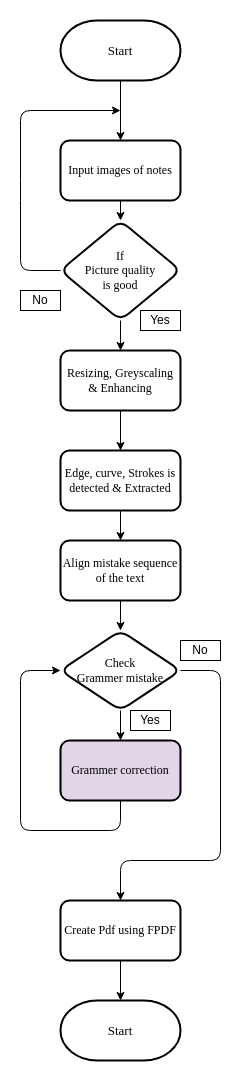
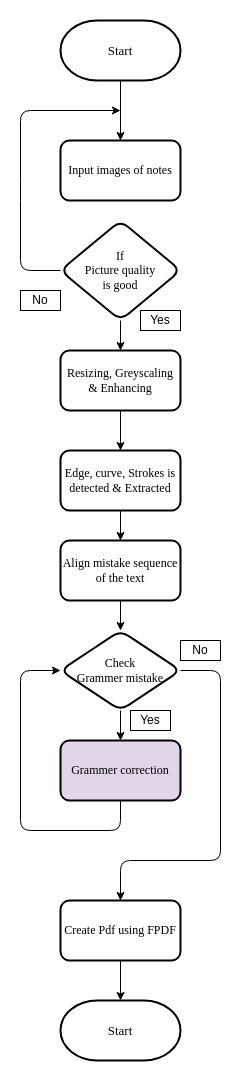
  <mxCell id="0" />
  <mxCell id="1" parent="0" />
  <mxCell id="2" value="" style="edgeStyle=none;html=1;fontFamily=Times New Roman;fontSize=13;" edge="1" parent="1" source="3" target="5"><mxGeometry relative="1" as="geometry" /></mxCell>
  <mxCell id="3" value="&lt;font style=&quot;font-size: 13px;&quot;&gt;Start&lt;/font&gt;" style="strokeWidth=2;html=1;shape=mxgraph.flowchart.terminator;whiteSpace=wrap;fontFamily=Times New Roman;fontSize=12;" vertex="1" parent="1"><mxGeometry x="60" y="20" width="120" height="60" as="geometry" /></mxCell>
- <mxCell id="4" value="" style="edgeStyle=none;html=1;fontFamily=Times New Roman;fontSize=13;" edge="1" parent="1" source="5" target="8"><mxGeometry relative="1" as="geometry" /></mxCell>
  <mxCell id="5" value="Input images of notes" style="rounded=1;whiteSpace=wrap;html=1;fontFamily=Times New Roman;strokeWidth=2;" vertex="1" parent="1"><mxGeometry x="60" y="140" width="120" height="60" as="geometry" /></mxCell>
  <mxCell id="6" style="edgeStyle=none;html=1;exitX=0;exitY=0.5;exitDx=0;exitDy=0;fontFamily=Times New Roman;fontSize=13;" edge="1" parent="1" source="8"><mxGeometry relative="1" as="geometry"><mxPoint x="120" y="110" as="targetPoint" /><Array as="points"><mxPoint x="20" y="270" /><mxPoint x="20" y="190" /><mxPoint x="20" y="110" /></Array></mxGeometry></mxCell>
  <mxCell id="7" value="" style="edgeStyle=none;html=1;fontFamily=Times New Roman;fontSize=13;" edge="1" parent="1" source="8" target="10"><mxGeometry relative="1" as="geometry" /></mxCell>
  <mxCell id="8" value="If&lt;br&gt;Picture quality&lt;br&gt;is good" style="rhombus;whiteSpace=wrap;html=1;fontFamily=Times New Roman;rounded=1;strokeWidth=2;" vertex="1" parent="1"><mxGeometry x="60" y="220" width="120" height="100" as="geometry" /></mxCell>
  <mxCell id="9" value="" style="edgeStyle=none;html=1;fontFamily=Times New Roman;fontSize=13;" edge="1" parent="1" source="10" target="12"><mxGeometry relative="1" as="geometry" /></mxCell>
  <mxCell id="10" value="Resizing, Greyscaling &amp;amp; Enhancing" style="rounded=1;whiteSpace=wrap;html=1;fontFamily=Times New Roman;strokeWidth=2;" vertex="1" parent="1"><mxGeometry x="60" y="350" width="120" height="60" as="geometry" /></mxCell>
  <mxCell id="11" value="" style="edgeStyle=none;html=1;fontFamily=Times New Roman;fontSize=13;" edge="1" parent="1" source="12" target="14"><mxGeometry relative="1" as="geometry" /></mxCell>
  <mxCell id="12" value="Edge, curve, Strokes is detected &amp;amp; Extracted" style="whiteSpace=wrap;html=1;fontFamily=Times New Roman;rounded=1;strokeWidth=2;" vertex="1" parent="1"><mxGeometry x="60" y="450" width="120" height="60" as="geometry" /></mxCell>
  <mxCell id="13" value="" style="edgeStyle=none;html=1;fontFamily=Times New Roman;fontSize=13;" edge="1" parent="1" source="14" target="17"><mxGeometry relative="1" as="geometry" /></mxCell>
  <mxCell id="14" value="Align mistake sequence of the text" style="whiteSpace=wrap;html=1;fontFamily=Times New Roman;rounded=1;strokeWidth=2;" vertex="1" parent="1"><mxGeometry x="60" y="540" width="120" height="60" as="geometry" /></mxCell>
  <mxCell id="15" value="" style="edgeStyle=none;html=1;fontFamily=Times New Roman;fontSize=13;" edge="1" parent="1" source="17" target="19"><mxGeometry relative="1" as="geometry" /></mxCell>
  <mxCell id="16" value="" style="edgeStyle=none;html=1;fontFamily=Times New Roman;fontSize=13;" edge="1" parent="1" source="17" target="21"><mxGeometry relative="1" as="geometry"><Array as="points"><mxPoint x="220" y="670" /><mxPoint x="220" y="860" /><mxPoint x="120" y="860" /></Array></mxGeometry></mxCell>
  <mxCell id="17" value="Check&lt;br&gt;Grammer mistake" style="rhombus;whiteSpace=wrap;html=1;fontFamily=Times New Roman;rounded=1;strokeWidth=2;" vertex="1" parent="1"><mxGeometry x="60" y="630" width="120" height="80" as="geometry" /></mxCell>
  <mxCell id="18" style="edgeStyle=none;html=1;exitX=0.5;exitY=1;exitDx=0;exitDy=0;entryX=0;entryY=0.5;entryDx=0;entryDy=0;fontFamily=Times New Roman;fontSize=13;" edge="1" parent="1" source="19" target="17"><mxGeometry relative="1" as="geometry"><Array as="points"><mxPoint x="120" y="830" /><mxPoint x="20" y="830" /><mxPoint x="20" y="670" /></Array></mxGeometry></mxCell>
  <mxCell id="19" value="Grammer correction" style="whiteSpace=wrap;html=1;fontFamily=Times New Roman;rounded=1;strokeWidth=2;fillColor=#e1d5e7;" vertex="1" parent="1"><mxGeometry x="60" y="740" width="120" height="60" as="geometry" /></mxCell>
  <mxCell id="20" value="" style="edgeStyle=none;html=1;fontFamily=Times New Roman;fontSize=13;" edge="1" parent="1" source="21" target="22"><mxGeometry relative="1" as="geometry" /></mxCell>
  <mxCell id="21" value="Create Pdf using FPDF" style="whiteSpace=wrap;html=1;fontFamily=Times New Roman;rounded=1;strokeWidth=2;" vertex="1" parent="1"><mxGeometry x="60" y="900" width="120" height="60" as="geometry" /></mxCell>
  <mxCell id="22" value="&lt;font style=&quot;font-size: 13px;&quot;&gt;Start&lt;/font&gt;" style="strokeWidth=2;html=1;shape=mxgraph.flowchart.terminator;whiteSpace=wrap;fontFamily=Times New Roman;fontSize=12;" vertex="1" parent="1"><mxGeometry x="60" y="1000" width="120" height="60" as="geometry" /></mxCell>
  <mxCell id="23" value="Yes" style="rounded=0;whiteSpace=wrap;html=1;" vertex="1" parent="1"><mxGeometry x="140" y="310" width="40" height="20" as="geometry" /></mxCell>
  <mxCell id="24" value="No" style="rounded=0;whiteSpace=wrap;html=1;" vertex="1" parent="1"><mxGeometry x="20" y="290" width="40" height="20" as="geometry" /></mxCell>
  <mxCell id="25" value="Yes" style="rounded=0;whiteSpace=wrap;html=1;" vertex="1" parent="1"><mxGeometry x="130" y="710" width="40" height="20" as="geometry" /></mxCell>
  <mxCell id="26" value="No" style="rounded=0;whiteSpace=wrap;html=1;" vertex="1" parent="1"><mxGeometry x="180" y="640" width="40" height="20" as="geometry" /></mxCell>
